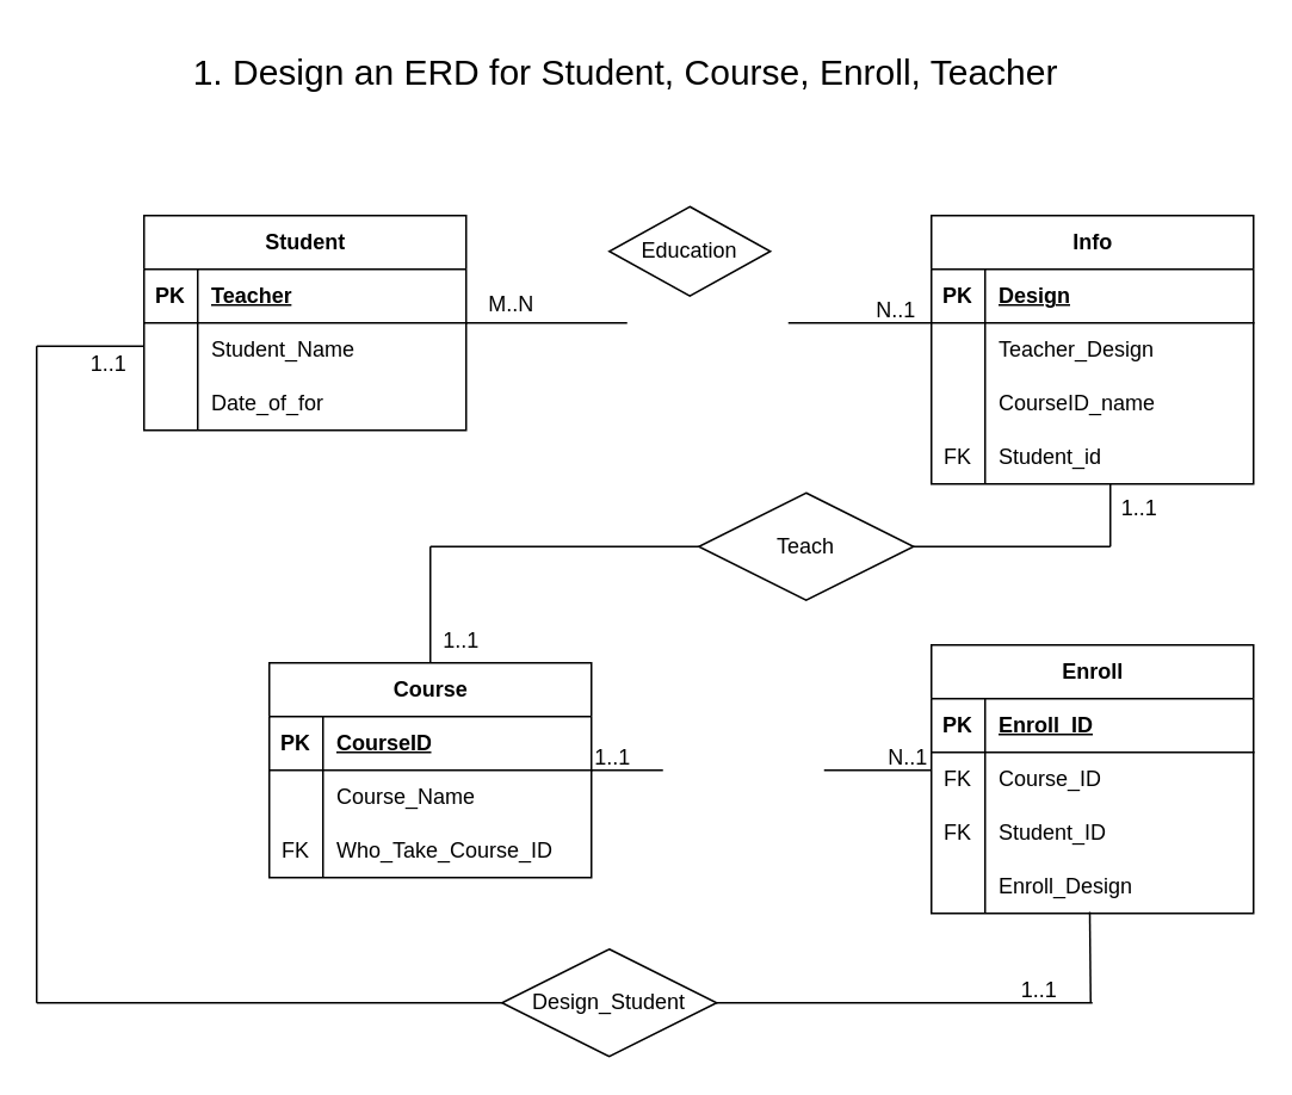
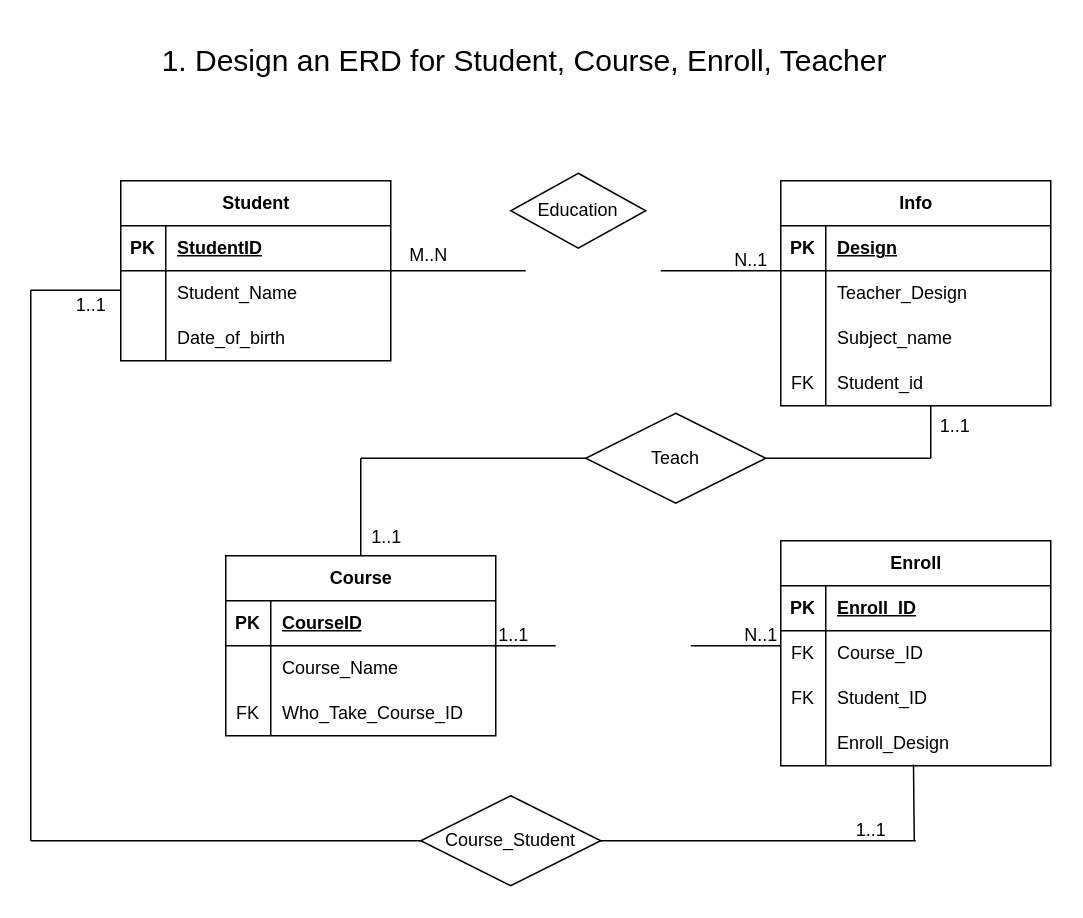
  <mxCell id="0" />
  <mxCell id="1" parent="0" />
  <mxCell id="2" value="&lt;b style=&quot;font-weight:normal;&quot; id=&quot;docs-internal-guid-68a90a4f-7fff-b440-9537-2ae6020ba949&quot;&gt;&lt;ol style=&quot;margin-top:0;margin-bottom:0;padding-inline-start:48px;&quot;&gt;&lt;li dir=&quot;ltr&quot; style=&quot;list-style-type: decimal; font-size: 15pt; font-family: Arial, sans-serif; color: rgb(0, 0, 0); background-color: transparent; font-weight: 400; font-style: normal; font-variant: normal; text-decoration: none; vertical-align: baseline;&quot; aria-level=&quot;1&quot;&gt;&lt;p dir=&quot;ltr&quot; style=&quot;line-height:1.38;margin-top:0pt;margin-bottom:0pt;&quot; role=&quot;presentation&quot;&gt;&lt;span style=&quot;font-size: 15pt; font-family: Arial, sans-serif; color: rgb(0, 0, 0); background-color: transparent; font-weight: 400; font-style: normal; font-variant: normal; text-decoration: none; vertical-align: baseline;&quot;&gt;Design an ERD for Student, Course, Enroll, Teacher&lt;/span&gt;&lt;/p&gt;&lt;/li&gt;&lt;/ol&gt;&lt;/b&gt;" style="text;whiteSpace=wrap;html=1;" parent="1" vertex="1"><mxGeometry x="80" y="20" width="560" height="50" as="geometry" /></mxCell>
  <mxCell id="3" value="Student" style="shape=table;startSize=30;container=1;collapsible=1;childLayout=tableLayout;fixedRows=1;rowLines=0;fontStyle=1;align=center;resizeLast=1;html=1;" parent="1" vertex="1"><mxGeometry x="80" y="120" width="180" height="120" as="geometry" /></mxCell>
  <mxCell id="4" value="" style="shape=tableRow;horizontal=0;startSize=0;swimlaneHead=0;swimlaneBody=0;fillColor=none;collapsible=0;dropTarget=0;points=[[0,0.5],[1,0.5]];portConstraint=eastwest;top=0;left=0;right=0;bottom=1;" parent="3" vertex="1"><mxGeometry y="30" width="180" height="30" as="geometry" /></mxCell>
  <mxCell id="5" value="PK" style="shape=partialRectangle;connectable=0;fillColor=none;top=0;left=0;bottom=0;right=0;fontStyle=1;overflow=hidden;whiteSpace=wrap;html=1;" parent="4" vertex="1"><mxGeometry width="30" height="30" as="geometry"><mxRectangle width="30" height="30" as="alternateBounds" /></mxGeometry></mxCell>
- <mxCell id="6" value="Teacher" style="shape=partialRectangle;connectable=0;fillColor=none;top=0;left=0;bottom=0;right=0;align=left;spacingLeft=6;fontStyle=5;overflow=hidden;whiteSpace=wrap;html=1;" parent="4" vertex="1"><mxGeometry x="30" width="150" height="30" as="geometry"><mxRectangle width="150" height="30" as="alternateBounds" /></mxGeometry></mxCell>
+ <mxCell id="6" value="StudentID" style="shape=partialRectangle;connectable=0;fillColor=none;top=0;left=0;bottom=0;right=0;align=left;spacingLeft=6;fontStyle=5;overflow=hidden;whiteSpace=wrap;html=1;" parent="4" vertex="1"><mxGeometry x="30" width="150" height="30" as="geometry"><mxRectangle width="150" height="30" as="alternateBounds" /></mxGeometry></mxCell>
  <mxCell id="7" value="" style="shape=tableRow;horizontal=0;startSize=0;swimlaneHead=0;swimlaneBody=0;fillColor=none;collapsible=0;dropTarget=0;points=[[0,0.5],[1,0.5]];portConstraint=eastwest;top=0;left=0;right=0;bottom=0;" parent="3" vertex="1"><mxGeometry y="60" width="180" height="30" as="geometry" /></mxCell>
  <mxCell id="8" value="" style="shape=partialRectangle;connectable=0;fillColor=none;top=0;left=0;bottom=0;right=0;editable=1;overflow=hidden;whiteSpace=wrap;html=1;" parent="7" vertex="1"><mxGeometry width="30" height="30" as="geometry"><mxRectangle width="30" height="30" as="alternateBounds" /></mxGeometry></mxCell>
  <mxCell id="9" value="Student_Name" style="shape=partialRectangle;connectable=0;fillColor=none;top=0;left=0;bottom=0;right=0;align=left;spacingLeft=6;overflow=hidden;whiteSpace=wrap;html=1;" parent="7" vertex="1"><mxGeometry x="30" width="150" height="30" as="geometry"><mxRectangle width="150" height="30" as="alternateBounds" /></mxGeometry></mxCell>
  <mxCell id="10" value="" style="shape=tableRow;horizontal=0;startSize=0;swimlaneHead=0;swimlaneBody=0;fillColor=none;collapsible=0;dropTarget=0;points=[[0,0.5],[1,0.5]];portConstraint=eastwest;top=0;left=0;right=0;bottom=0;" parent="3" vertex="1"><mxGeometry y="90" width="180" height="30" as="geometry" /></mxCell>
  <mxCell id="11" value="" style="shape=partialRectangle;connectable=0;fillColor=none;top=0;left=0;bottom=0;right=0;editable=1;overflow=hidden;whiteSpace=wrap;html=1;" parent="10" vertex="1"><mxGeometry width="30" height="30" as="geometry"><mxRectangle width="30" height="30" as="alternateBounds" /></mxGeometry></mxCell>
- <mxCell id="12" value="Date_of_for" style="shape=partialRectangle;connectable=0;fillColor=none;top=0;left=0;bottom=0;right=0;align=left;spacingLeft=6;overflow=hidden;whiteSpace=wrap;html=1;" parent="10" vertex="1"><mxGeometry x="30" width="150" height="30" as="geometry"><mxRectangle width="150" height="30" as="alternateBounds" /></mxGeometry></mxCell>
+ <mxCell id="12" value="Date_of_birth" style="shape=partialRectangle;connectable=0;fillColor=none;top=0;left=0;bottom=0;right=0;align=left;spacingLeft=6;overflow=hidden;whiteSpace=wrap;html=1;" parent="10" vertex="1"><mxGeometry x="30" width="150" height="30" as="geometry"><mxRectangle width="150" height="30" as="alternateBounds" /></mxGeometry></mxCell>
  <mxCell id="13" value="Info" style="shape=table;startSize=30;container=1;collapsible=1;childLayout=tableLayout;fixedRows=1;rowLines=0;fontStyle=1;align=center;resizeLast=1;html=1;" parent="1" vertex="1"><mxGeometry x="520" y="120" width="180" height="150" as="geometry" /></mxCell>
  <mxCell id="14" value="" style="shape=tableRow;horizontal=0;startSize=0;swimlaneHead=0;swimlaneBody=0;fillColor=none;collapsible=0;dropTarget=0;points=[[0,0.5],[1,0.5]];portConstraint=eastwest;top=0;left=0;right=0;bottom=1;" parent="13" vertex="1"><mxGeometry y="30" width="180" height="30" as="geometry" /></mxCell>
  <mxCell id="15" value="PK" style="shape=partialRectangle;connectable=0;fillColor=none;top=0;left=0;bottom=0;right=0;fontStyle=1;overflow=hidden;whiteSpace=wrap;html=1;" parent="14" vertex="1"><mxGeometry width="30" height="30" as="geometry"><mxRectangle width="30" height="30" as="alternateBounds" /></mxGeometry></mxCell>
  <mxCell id="16" value="Design" style="shape=partialRectangle;connectable=0;fillColor=none;top=0;left=0;bottom=0;right=0;align=left;spacingLeft=6;fontStyle=5;overflow=hidden;whiteSpace=wrap;html=1;" parent="14" vertex="1"><mxGeometry x="30" width="150" height="30" as="geometry"><mxRectangle width="150" height="30" as="alternateBounds" /></mxGeometry></mxCell>
  <mxCell id="17" value="" style="shape=tableRow;horizontal=0;startSize=0;swimlaneHead=0;swimlaneBody=0;fillColor=none;collapsible=0;dropTarget=0;points=[[0,0.5],[1,0.5]];portConstraint=eastwest;top=0;left=0;right=0;bottom=0;" parent="13" vertex="1"><mxGeometry y="60" width="180" height="30" as="geometry" /></mxCell>
  <mxCell id="18" value="" style="shape=partialRectangle;connectable=0;fillColor=none;top=0;left=0;bottom=0;right=0;editable=1;overflow=hidden;whiteSpace=wrap;html=1;" parent="17" vertex="1"><mxGeometry width="30" height="30" as="geometry"><mxRectangle width="30" height="30" as="alternateBounds" /></mxGeometry></mxCell>
  <mxCell id="19" value="Teacher_Design" style="shape=partialRectangle;connectable=0;fillColor=none;top=0;left=0;bottom=0;right=0;align=left;spacingLeft=6;overflow=hidden;whiteSpace=wrap;html=1;" parent="17" vertex="1"><mxGeometry x="30" width="150" height="30" as="geometry"><mxRectangle width="150" height="30" as="alternateBounds" /></mxGeometry></mxCell>
  <mxCell id="20" value="" style="shape=tableRow;horizontal=0;startSize=0;swimlaneHead=0;swimlaneBody=0;fillColor=none;collapsible=0;dropTarget=0;points=[[0,0.5],[1,0.5]];portConstraint=eastwest;top=0;left=0;right=0;bottom=0;" parent="13" vertex="1"><mxGeometry y="90" width="180" height="30" as="geometry" /></mxCell>
  <mxCell id="21" value="" style="shape=partialRectangle;connectable=0;fillColor=none;top=0;left=0;bottom=0;right=0;editable=1;overflow=hidden;whiteSpace=wrap;html=1;" parent="20" vertex="1"><mxGeometry width="30" height="30" as="geometry"><mxRectangle width="30" height="30" as="alternateBounds" /></mxGeometry></mxCell>
- <mxCell id="22" value="CourseID_name" style="shape=partialRectangle;connectable=0;fillColor=none;top=0;left=0;bottom=0;right=0;align=left;spacingLeft=6;overflow=hidden;whiteSpace=wrap;html=1;" parent="20" vertex="1"><mxGeometry x="30" width="150" height="30" as="geometry"><mxRectangle width="150" height="30" as="alternateBounds" /></mxGeometry></mxCell>
+ <mxCell id="22" value="Subject_name" style="shape=partialRectangle;connectable=0;fillColor=none;top=0;left=0;bottom=0;right=0;align=left;spacingLeft=6;overflow=hidden;whiteSpace=wrap;html=1;" parent="20" vertex="1"><mxGeometry x="30" width="150" height="30" as="geometry"><mxRectangle width="150" height="30" as="alternateBounds" /></mxGeometry></mxCell>
  <mxCell id="23" value="" style="shape=tableRow;horizontal=0;startSize=0;swimlaneHead=0;swimlaneBody=0;fillColor=none;collapsible=0;dropTarget=0;points=[[0,0.5],[1,0.5]];portConstraint=eastwest;top=0;left=0;right=0;bottom=0;" vertex="1" parent="13"><mxGeometry y="120" width="180" height="30" as="geometry" /></mxCell>
  <mxCell id="24" value="FK" style="shape=partialRectangle;connectable=0;fillColor=none;top=0;left=0;bottom=0;right=0;editable=1;overflow=hidden;whiteSpace=wrap;html=1;" vertex="1" parent="23"><mxGeometry width="30" height="30" as="geometry"><mxRectangle width="30" height="30" as="alternateBounds" /></mxGeometry></mxCell>
  <mxCell id="25" value="Student_id" style="shape=partialRectangle;connectable=0;fillColor=none;top=0;left=0;bottom=0;right=0;align=left;spacingLeft=6;overflow=hidden;whiteSpace=wrap;html=1;" vertex="1" parent="23"><mxGeometry x="30" width="150" height="30" as="geometry"><mxRectangle width="150" height="30" as="alternateBounds" /></mxGeometry></mxCell>
  <mxCell id="26" value="Course" style="shape=table;startSize=30;container=1;collapsible=1;childLayout=tableLayout;fixedRows=1;rowLines=0;fontStyle=1;align=center;resizeLast=1;html=1;" parent="1" vertex="1"><mxGeometry x="150" y="370" width="180" height="120" as="geometry" /></mxCell>
  <mxCell id="27" value="" style="shape=tableRow;horizontal=0;startSize=0;swimlaneHead=0;swimlaneBody=0;fillColor=none;collapsible=0;dropTarget=0;points=[[0,0.5],[1,0.5]];portConstraint=eastwest;top=0;left=0;right=0;bottom=1;" parent="26" vertex="1"><mxGeometry y="30" width="180" height="30" as="geometry" /></mxCell>
  <mxCell id="28" value="PK" style="shape=partialRectangle;connectable=0;fillColor=none;top=0;left=0;bottom=0;right=0;fontStyle=1;overflow=hidden;whiteSpace=wrap;html=1;" parent="27" vertex="1"><mxGeometry width="30" height="30" as="geometry"><mxRectangle width="30" height="30" as="alternateBounds" /></mxGeometry></mxCell>
  <mxCell id="29" value="CourseID" style="shape=partialRectangle;connectable=0;fillColor=none;top=0;left=0;bottom=0;right=0;align=left;spacingLeft=6;fontStyle=5;overflow=hidden;whiteSpace=wrap;html=1;" parent="27" vertex="1"><mxGeometry x="30" width="150" height="30" as="geometry"><mxRectangle width="150" height="30" as="alternateBounds" /></mxGeometry></mxCell>
  <mxCell id="30" value="" style="shape=tableRow;horizontal=0;startSize=0;swimlaneHead=0;swimlaneBody=0;fillColor=none;collapsible=0;dropTarget=0;points=[[0,0.5],[1,0.5]];portConstraint=eastwest;top=0;left=0;right=0;bottom=0;" parent="26" vertex="1"><mxGeometry y="60" width="180" height="30" as="geometry" /></mxCell>
  <mxCell id="31" value="" style="shape=partialRectangle;connectable=0;fillColor=none;top=0;left=0;bottom=0;right=0;editable=1;overflow=hidden;whiteSpace=wrap;html=1;" parent="30" vertex="1"><mxGeometry width="30" height="30" as="geometry"><mxRectangle width="30" height="30" as="alternateBounds" /></mxGeometry></mxCell>
  <mxCell id="32" value="Course_Name" style="shape=partialRectangle;connectable=0;fillColor=none;top=0;left=0;bottom=0;right=0;align=left;spacingLeft=6;overflow=hidden;whiteSpace=wrap;html=1;" parent="30" vertex="1"><mxGeometry x="30" width="150" height="30" as="geometry"><mxRectangle width="150" height="30" as="alternateBounds" /></mxGeometry></mxCell>
  <mxCell id="33" value="" style="shape=tableRow;horizontal=0;startSize=0;swimlaneHead=0;swimlaneBody=0;fillColor=none;collapsible=0;dropTarget=0;points=[[0,0.5],[1,0.5]];portConstraint=eastwest;top=0;left=0;right=0;bottom=0;" parent="26" vertex="1"><mxGeometry y="90" width="180" height="30" as="geometry" /></mxCell>
  <mxCell id="34" value="FK" style="shape=partialRectangle;connectable=0;fillColor=none;top=0;left=0;bottom=0;right=0;editable=1;overflow=hidden;whiteSpace=wrap;html=1;" parent="33" vertex="1"><mxGeometry width="30" height="30" as="geometry"><mxRectangle width="30" height="30" as="alternateBounds" /></mxGeometry></mxCell>
  <mxCell id="35" value="Who_Take_Course_ID" style="shape=partialRectangle;connectable=0;fillColor=none;top=0;left=0;bottom=0;right=0;align=left;spacingLeft=6;overflow=hidden;whiteSpace=wrap;html=1;" parent="33" vertex="1"><mxGeometry x="30" width="150" height="30" as="geometry"><mxRectangle width="150" height="30" as="alternateBounds" /></mxGeometry></mxCell>
  <mxCell id="36" value="Enroll" style="shape=table;startSize=30;container=1;collapsible=1;childLayout=tableLayout;fixedRows=1;rowLines=0;fontStyle=1;align=center;resizeLast=1;html=1;" parent="1" vertex="1"><mxGeometry x="520" y="360" width="180" height="150" as="geometry" /></mxCell>
  <mxCell id="37" value="" style="shape=tableRow;horizontal=0;startSize=0;swimlaneHead=0;swimlaneBody=0;fillColor=none;collapsible=0;dropTarget=0;points=[[0,0.5],[1,0.5]];portConstraint=eastwest;top=0;left=0;right=0;bottom=1;" parent="36" vertex="1"><mxGeometry y="30" width="180" height="30" as="geometry" /></mxCell>
  <mxCell id="38" value="PK" style="shape=partialRectangle;connectable=0;fillColor=none;top=0;left=0;bottom=0;right=0;fontStyle=1;overflow=hidden;whiteSpace=wrap;html=1;" parent="37" vertex="1"><mxGeometry width="30" height="30" as="geometry"><mxRectangle width="30" height="30" as="alternateBounds" /></mxGeometry></mxCell>
  <mxCell id="39" value="Enroll_ID" style="shape=partialRectangle;connectable=0;fillColor=none;top=0;left=0;bottom=0;right=0;align=left;spacingLeft=6;fontStyle=5;overflow=hidden;whiteSpace=wrap;html=1;" parent="37" vertex="1"><mxGeometry x="30" width="150" height="30" as="geometry"><mxRectangle width="150" height="30" as="alternateBounds" /></mxGeometry></mxCell>
  <mxCell id="40" value="" style="shape=tableRow;horizontal=0;startSize=0;swimlaneHead=0;swimlaneBody=0;fillColor=none;collapsible=0;dropTarget=0;points=[[0,0.5],[1,0.5]];portConstraint=eastwest;top=0;left=0;right=0;bottom=0;" parent="36" vertex="1"><mxGeometry y="60" width="180" height="30" as="geometry" /></mxCell>
  <mxCell id="41" value="FK" style="shape=partialRectangle;connectable=0;fillColor=none;top=0;left=0;bottom=0;right=0;editable=1;overflow=hidden;whiteSpace=wrap;html=1;" parent="40" vertex="1"><mxGeometry width="30" height="30" as="geometry"><mxRectangle width="30" height="30" as="alternateBounds" /></mxGeometry></mxCell>
  <mxCell id="42" value="Course_ID" style="shape=partialRectangle;connectable=0;fillColor=none;top=0;left=0;bottom=0;right=0;align=left;spacingLeft=6;overflow=hidden;whiteSpace=wrap;html=1;" parent="40" vertex="1"><mxGeometry x="30" width="150" height="30" as="geometry"><mxRectangle width="150" height="30" as="alternateBounds" /></mxGeometry></mxCell>
  <mxCell id="43" value="" style="shape=tableRow;horizontal=0;startSize=0;swimlaneHead=0;swimlaneBody=0;fillColor=none;collapsible=0;dropTarget=0;points=[[0,0.5],[1,0.5]];portConstraint=eastwest;top=0;left=0;right=0;bottom=0;" parent="36" vertex="1"><mxGeometry y="90" width="180" height="30" as="geometry" /></mxCell>
  <mxCell id="44" value="FK" style="shape=partialRectangle;connectable=0;fillColor=none;top=0;left=0;bottom=0;right=0;editable=1;overflow=hidden;whiteSpace=wrap;html=1;" parent="43" vertex="1"><mxGeometry width="30" height="30" as="geometry"><mxRectangle width="30" height="30" as="alternateBounds" /></mxGeometry></mxCell>
  <mxCell id="45" value="Student_ID" style="shape=partialRectangle;connectable=0;fillColor=none;top=0;left=0;bottom=0;right=0;align=left;spacingLeft=6;overflow=hidden;whiteSpace=wrap;html=1;" parent="43" vertex="1"><mxGeometry x="30" width="150" height="30" as="geometry"><mxRectangle width="150" height="30" as="alternateBounds" /></mxGeometry></mxCell>
  <mxCell id="46" value="" style="shape=tableRow;horizontal=0;startSize=0;swimlaneHead=0;swimlaneBody=0;fillColor=none;collapsible=0;dropTarget=0;points=[[0,0.5],[1,0.5]];portConstraint=eastwest;top=0;left=0;right=0;bottom=0;" parent="36" vertex="1"><mxGeometry y="120" width="180" height="30" as="geometry" /></mxCell>
  <mxCell id="47" value="" style="shape=partialRectangle;connectable=0;fillColor=none;top=0;left=0;bottom=0;right=0;editable=1;overflow=hidden;whiteSpace=wrap;html=1;" parent="46" vertex="1"><mxGeometry width="30" height="30" as="geometry"><mxRectangle width="30" height="30" as="alternateBounds" /></mxGeometry></mxCell>
  <mxCell id="48" value="Enroll_Design" style="shape=partialRectangle;connectable=0;fillColor=none;top=0;left=0;bottom=0;right=0;align=left;spacingLeft=6;overflow=hidden;whiteSpace=wrap;html=1;" parent="46" vertex="1"><mxGeometry x="30" width="150" height="30" as="geometry"><mxRectangle width="150" height="30" as="alternateBounds" /></mxGeometry></mxCell>
  <mxCell id="49" value="Education" style="shape=rhombus;perimeter=rhombusPerimeter;whiteSpace=wrap;html=1;align=center;" parent="1" vertex="1"><mxGeometry x="340" y="115" width="90" height="50" as="geometry" /></mxCell>
  <mxCell id="50" value="" style="line;strokeWidth=1;rotatable=0;dashed=0;labelPosition=right;align=left;verticalAlign=middle;spacingTop=0;spacingLeft=6;points=[];portConstraint=eastwest;" parent="1" vertex="1"><mxGeometry x="260" y="175" width="90" height="10" as="geometry" /></mxCell>
  <mxCell id="51" value="" style="line;strokeWidth=1;rotatable=0;dashed=0;labelPosition=right;align=left;verticalAlign=middle;spacingTop=0;spacingLeft=6;points=[];portConstraint=eastwest;" parent="1" vertex="1"><mxGeometry x="440" y="175" width="80" height="10" as="geometry" /></mxCell>
  <mxCell id="52" value="" style="line;strokeWidth=1;rotatable=0;dashed=0;labelPosition=right;align=left;verticalAlign=middle;spacingTop=0;spacingLeft=6;points=[];portConstraint=eastwest;" parent="1" vertex="1"><mxGeometry x="330" y="425" width="40" height="10" as="geometry" /></mxCell>
  <mxCell id="53" value="" style="line;strokeWidth=1;rotatable=0;dashed=0;labelPosition=right;align=left;verticalAlign=middle;spacingTop=0;spacingLeft=6;points=[];portConstraint=eastwest;" parent="1" vertex="1"><mxGeometry x="460" y="425" width="60" height="10" as="geometry" /></mxCell>
  <mxCell id="54" value="M..N" style="text;html=1;align=center;verticalAlign=middle;resizable=0;points=[];autosize=1;strokeColor=none;fillColor=none;" parent="1" vertex="1"><mxGeometry x="260" y="155" width="50" height="30" as="geometry" /></mxCell>
  <mxCell id="55" value="N..1" style="text;html=1;align=center;verticalAlign=middle;resizable=0;points=[];autosize=1;strokeColor=none;fillColor=none;" parent="1" vertex="1"><mxGeometry x="475" y="158" width="50" height="30" as="geometry" /></mxCell>
  <mxCell id="56" value="" style="line;strokeWidth=1;rotatable=0;dashed=0;labelPosition=right;align=left;verticalAlign=middle;spacingTop=0;spacingLeft=6;points=[];portConstraint=eastwest;" parent="1" vertex="1"><mxGeometry x="440" y="260" width="180" height="90" as="geometry" /></mxCell>
  <mxCell id="57" value="" style="endArrow=none;html=1;rounded=0;" edge="1" parent="1"><mxGeometry relative="1" as="geometry"><mxPoint x="620" y="305" as="sourcePoint" /><mxPoint x="620" y="270" as="targetPoint" /></mxGeometry></mxCell>
  <mxCell id="58" value="Teach" style="shape=rhombus;perimeter=rhombusPerimeter;whiteSpace=wrap;html=1;align=center;" vertex="1" parent="1"><mxGeometry x="390" y="275" width="120" height="60" as="geometry" /></mxCell>
  <mxCell id="59" value="" style="endArrow=none;html=1;rounded=0;entryX=0;entryY=0.5;entryDx=0;entryDy=0;" edge="1" parent="1" target="58"><mxGeometry relative="1" as="geometry"><mxPoint x="240" y="305" as="sourcePoint" /><mxPoint x="320" y="305" as="targetPoint" /></mxGeometry></mxCell>
  <mxCell id="60" value="" style="endArrow=none;html=1;rounded=0;exitX=0.5;exitY=0;exitDx=0;exitDy=0;" edge="1" parent="1" source="26"><mxGeometry relative="1" as="geometry"><mxPoint x="240" y="360" as="sourcePoint" /><mxPoint x="240" y="305" as="targetPoint" /></mxGeometry></mxCell>
  <mxCell id="61" value="" style="line;strokeWidth=1;rotatable=0;dashed=0;labelPosition=right;align=left;verticalAlign=middle;spacingTop=0;spacingLeft=6;points=[];portConstraint=eastwest;" vertex="1" parent="1"><mxGeometry x="396" y="550" width="214" height="20" as="geometry" /></mxCell>
  <mxCell id="62" value="" style="endArrow=none;html=1;rounded=0;entryX=0.475;entryY=1.005;entryDx=0;entryDy=0;entryPerimeter=0;" edge="1" parent="1"><mxGeometry relative="1" as="geometry"><mxPoint x="609" y="560" as="sourcePoint" /><mxPoint x="608.5" y="509.15" as="targetPoint" /></mxGeometry></mxCell>
- <mxCell id="63" value="Design_Student" style="shape=rhombus;perimeter=rhombusPerimeter;whiteSpace=wrap;html=1;align=center;" vertex="1" parent="1"><mxGeometry x="280" y="530" width="120" height="60" as="geometry" /></mxCell>
+ <mxCell id="63" value="Course_Student" style="shape=rhombus;perimeter=rhombusPerimeter;whiteSpace=wrap;html=1;align=center;" vertex="1" parent="1"><mxGeometry x="280" y="530" width="120" height="60" as="geometry" /></mxCell>
  <mxCell id="64" value="" style="endArrow=none;html=1;rounded=0;" edge="1" parent="1"><mxGeometry relative="1" as="geometry"><mxPoint x="20" y="560" as="sourcePoint" /><mxPoint x="280" y="560" as="targetPoint" /></mxGeometry></mxCell>
  <mxCell id="65" value="" style="line;strokeWidth=1;rotatable=0;dashed=0;labelPosition=right;align=left;verticalAlign=middle;spacingTop=0;spacingLeft=6;points=[];portConstraint=eastwest;" vertex="1" parent="1"><mxGeometry x="20" y="188" width="60" height="10" as="geometry" /></mxCell>
  <mxCell id="66" value="" style="endArrow=none;html=1;rounded=0;" edge="1" parent="1"><mxGeometry relative="1" as="geometry"><mxPoint x="20" y="193" as="sourcePoint" /><mxPoint x="20" y="560" as="targetPoint" /></mxGeometry></mxCell>
  <mxCell id="67" value="&amp;nbsp;1..1" style="text;html=1;align=center;verticalAlign=middle;resizable=0;points=[];autosize=1;strokeColor=none;fillColor=none;" vertex="1" parent="1"><mxGeometry x="315" y="408" width="50" height="30" as="geometry" /></mxCell>
  <mxCell id="68" value="N..1&amp;nbsp;&amp;nbsp;" style="text;html=1;align=center;verticalAlign=middle;resizable=0;points=[];autosize=1;strokeColor=none;fillColor=none;" vertex="1" parent="1"><mxGeometry x="485" y="408" width="50" height="30" as="geometry" /></mxCell>
  <mxCell id="69" value="1..1" style="text;html=1;align=center;verticalAlign=middle;resizable=0;points=[];autosize=1;strokeColor=none;fillColor=none;" vertex="1" parent="1"><mxGeometry x="560" y="538" width="40" height="30" as="geometry" /></mxCell>
  <mxCell id="70" value="1..1" style="text;html=1;align=center;verticalAlign=middle;resizable=0;points=[];autosize=1;strokeColor=none;fillColor=none;" vertex="1" parent="1"><mxGeometry x="40" y="188" width="40" height="30" as="geometry" /></mxCell>
  <mxCell id="71" value="1..1" style="text;html=1;align=center;verticalAlign=middle;resizable=0;points=[];autosize=1;strokeColor=none;fillColor=none;" vertex="1" parent="1"><mxGeometry x="237" y="343" width="40" height="30" as="geometry" /></mxCell>
  <mxCell id="72" value="1..1" style="text;html=1;align=center;verticalAlign=middle;resizable=0;points=[];autosize=1;strokeColor=none;fillColor=none;" vertex="1" parent="1"><mxGeometry x="616" y="269" width="40" height="30" as="geometry" /></mxCell>
